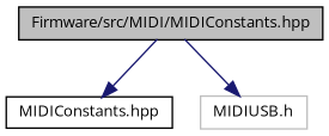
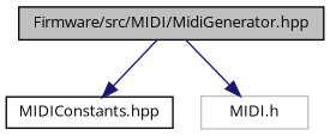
  digraph {
    fontname="Open Sans"
    node [color=black fillcolor=white fontname="Open Sans" fontsize=10 shape=record style=filled]
    edge [color=midnightblue fontname="Open Sans" fontsize=10 labelfontname=Helvetica labelfontsize=10 style=solid]
-   n1 [fillcolor=grey75 fontcolor=black height=0.2 label="Firmware/src/MIDI/MIDIConstants.hpp" width=0.4]
+   n1 [fillcolor=grey75 fontcolor=black height=0.2 label="Firmware/src/MIDI/MidiGenerator.hpp" width=0.4]
    n2 [height=0.2 label="MIDIConstants.hpp" width=0.4]
-   n3 [color=grey75 height=0.2 label="MIDIUSB.h" width=0.4]
+   n3 [color=grey75 height=0.2 label="MIDI.h" width=0.4]
    n1 -> n2
    n1 -> n3
  }
